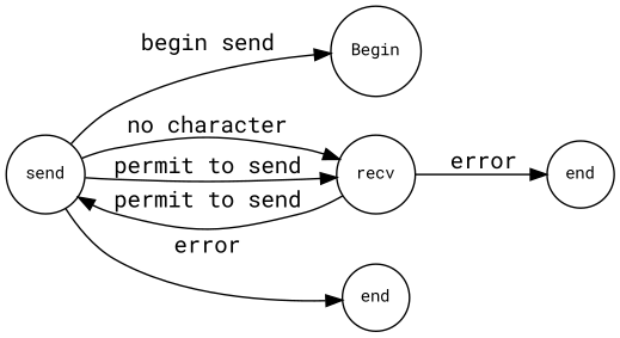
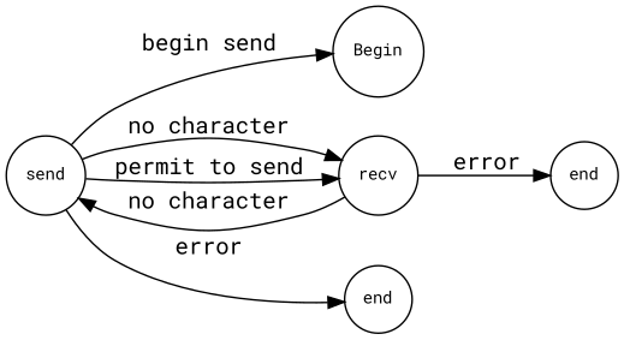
  digraph {
    fontname="Roboto Mono"
    rankdir=LR
    node [fontname="Roboto Mono" fontsize=10 shape=circle]
    edge [fontname="Roboto Mono"]
    n1 [label=Begin]
    n2 [label=send]
    n3 [label=recv]
    n4 [label=end]
    n5 [label=end]
    n2 -> n1 [label="begin send"]
    n2 -> n3 [label="no character"]
    n2 -> n3 [label="permit to send"]
    n2 -> n4 [label=error]
-   n3 -> n2 [label="permit to send"]
+   n3 -> n2 [label="no character"]
    n3 -> n5 [label=error]
  }
